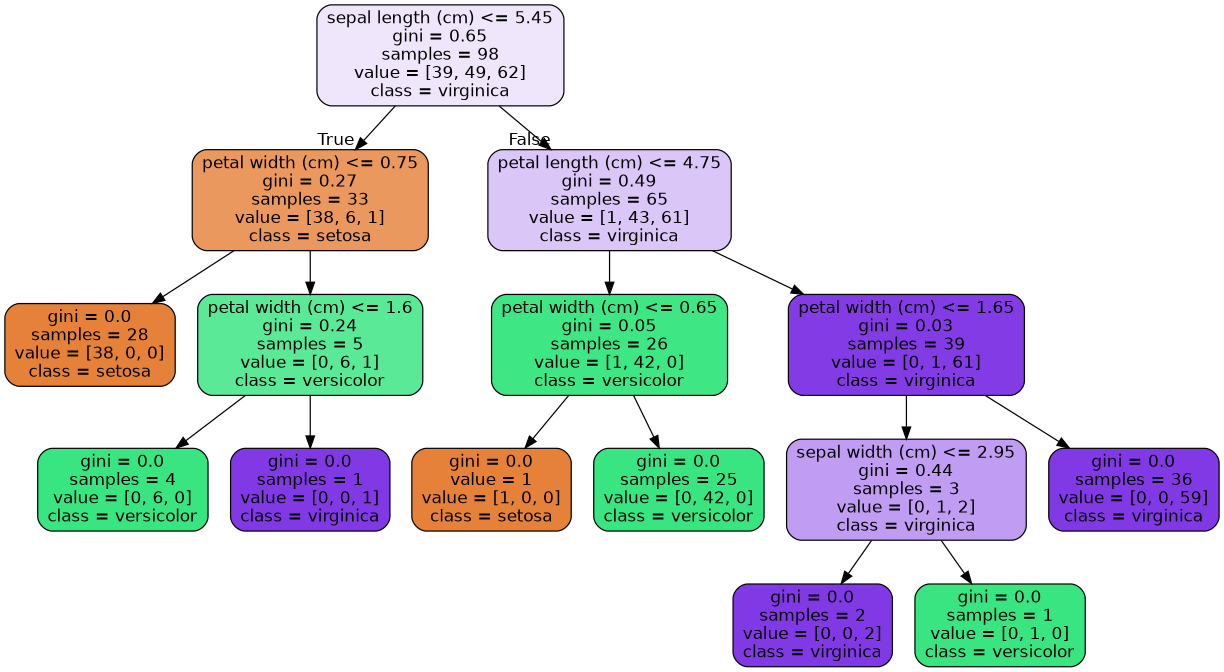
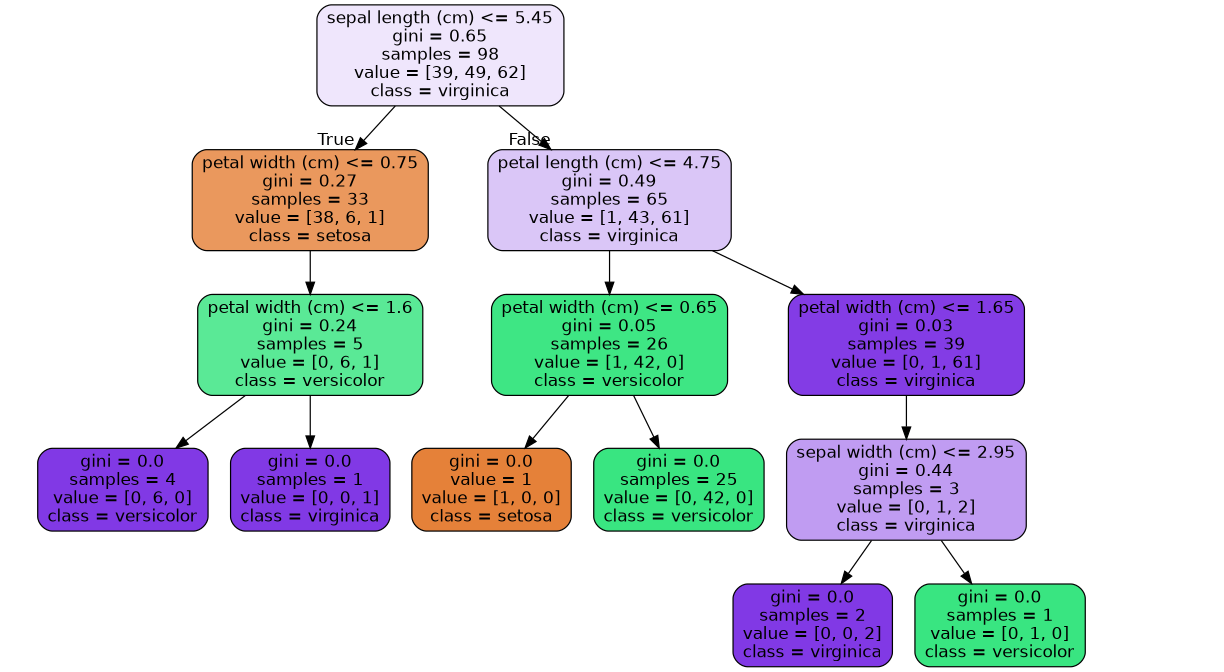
  digraph {
    node [color=black fillcolor="#39e581" fontname=helvetica shape=box style="filled, rounded"]
    edge [fontname=helvetica]
    n1 [fillcolor="#efe6fc" label="sepal length (cm) <= 5.45\ngini = 0.65\nsamples = 98\nvalue = [39, 49, 62]\nclass = virginica"]
    n2 [fillcolor="#ea985d" label="petal width (cm) <= 0.75\ngini = 0.27\nsamples = 33\nvalue = [38, 6, 1]\nclass = setosa"]
    n3 [fillcolor="#dac6f7" label="petal length (cm) <= 4.75\ngini = 0.49\nsamples = 65\nvalue = [1, 43, 61]\nclass = virginica"]
-   n4 [fillcolor="#e58139" label="gini = 0.0\nsamples = 28\nvalue = [38, 0, 0]\nclass = setosa"]
    n5 [fillcolor="#5ae996" label="petal width (cm) <= 1.6\ngini = 0.24\nsamples = 5\nvalue = [0, 6, 1]\nclass = versicolor"]
    n6 [fillcolor="#3ee684" label="petal width (cm) <= 0.65\ngini = 0.05\nsamples = 26\nvalue = [1, 42, 0]\nclass = versicolor"]
    n7 [fillcolor="#833ce5" label="petal width (cm) <= 1.65\ngini = 0.03\nsamples = 39\nvalue = [0, 1, 61]\nclass = virginica"]
-   n8 [label="gini = 0.0\nsamples = 4\nvalue = [0, 6, 0]\nclass = versicolor"]
+   n8 [fillcolor="#8139e5" label="gini = 0.0\nsamples = 4\nvalue = [0, 6, 0]\nclass = versicolor"]
    n9 [fillcolor="#8139e5" label="gini = 0.0\nsamples = 1\nvalue = [0, 0, 1]\nclass = virginica"]
    n10 [fillcolor="#e58139" label="gini = 0.0\nvalue = 1\nvalue = [1, 0, 0]\nclass = setosa"]
    n11 [label="gini = 0.0\nsamples = 25\nvalue = [0, 42, 0]\nclass = versicolor"]
    n12 [fillcolor="#c09cf2" label="sepal width (cm) <= 2.95\ngini = 0.44\nsamples = 3\nvalue = [0, 1, 2]\nclass = virginica"]
-   n13 [fillcolor="#8139e5" label="gini = 0.0\nsamples = 36\nvalue = [0, 0, 59]\nclass = virginica"]
    n14 [fillcolor="#8139e5" label="gini = 0.0\nsamples = 2\nvalue = [0, 0, 2]\nclass = virginica"]
    n15 [label="gini = 0.0\nsamples = 1\nvalue = [0, 1, 0]\nclass = versicolor"]
    n1 -> n2 [headlabel=True labelangle=45 labeldistance=2.5]
    n1 -> n3 [headlabel=False labelangle=-45 labeldistance=2.5]
-   n2 -> n4
    n2 -> n5
    n3 -> n6
    n3 -> n7
    n5 -> n8
    n5 -> n9
    n6 -> n10
    n6 -> n11
    n7 -> n12
-   n7 -> n13
    n12 -> n14
    n12 -> n15
  }
